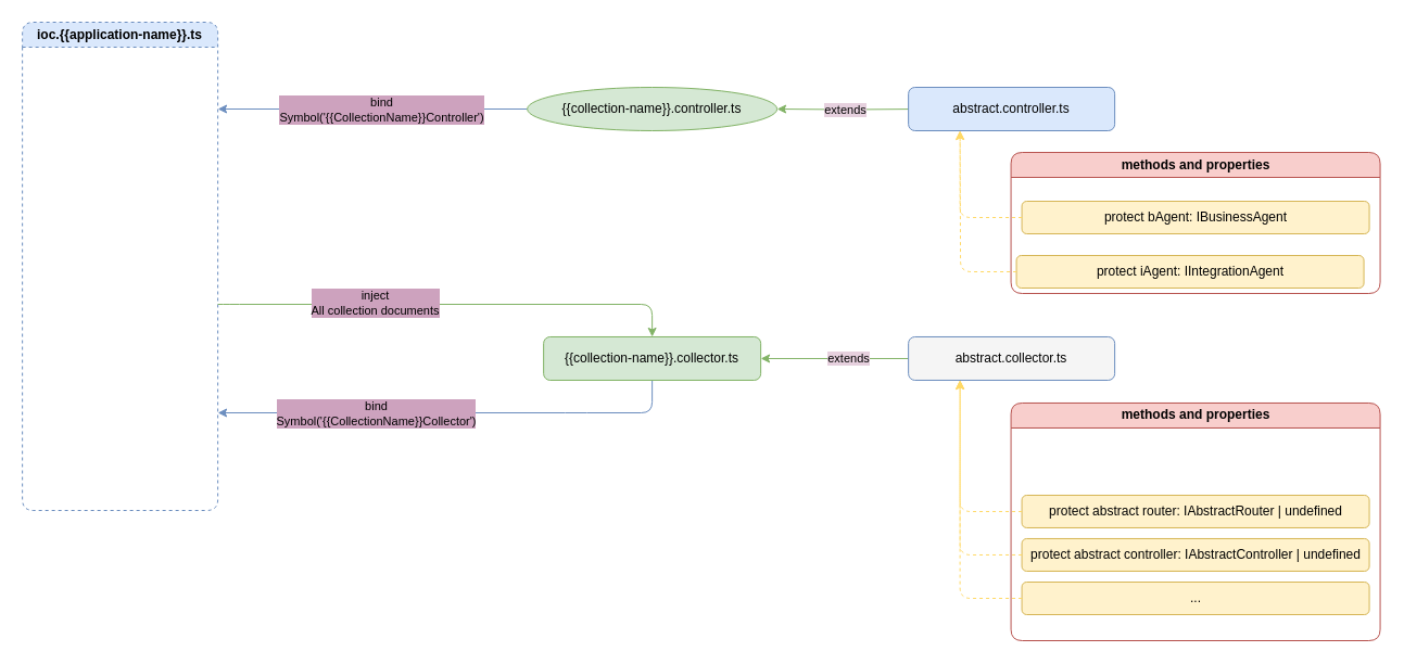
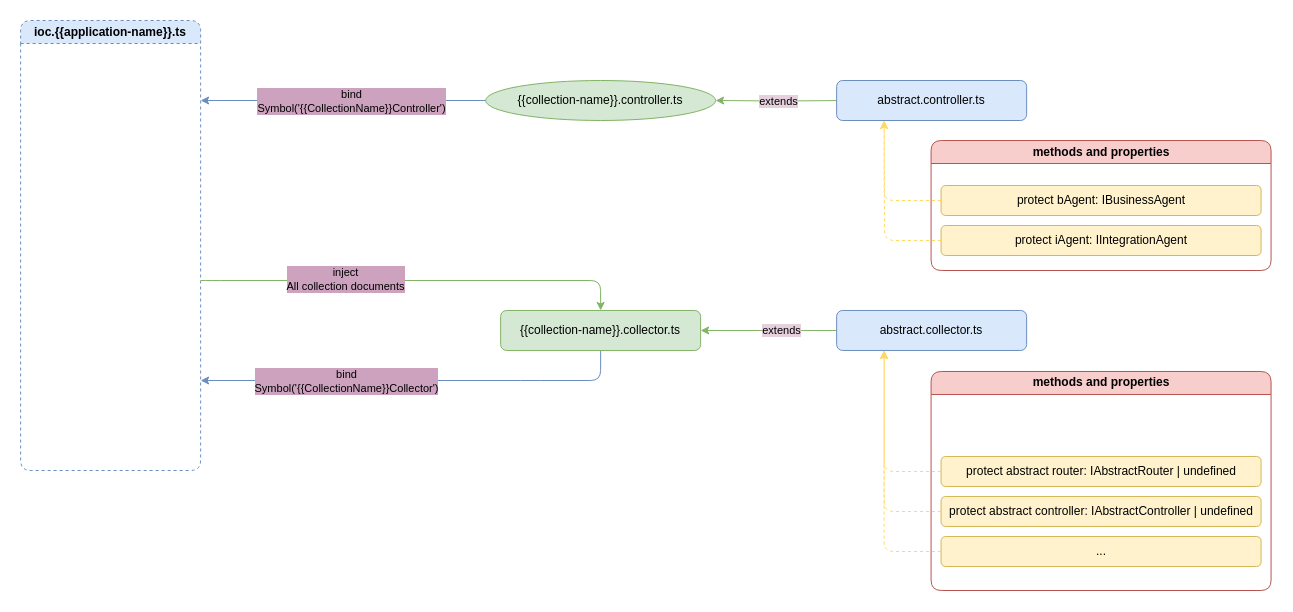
  <mxCell id="0" />
  <mxCell id="1" parent="0" />
  <mxCell id="2" value="ioc.{{application-name}}.ts" style="swimlane;whiteSpace=wrap;html=1;rounded=1;dashed=1;fillColor=#dae8fc;strokeColor=#6c8ebf;" parent="1" vertex="1"><mxGeometry x="20.14" y="20" width="180" height="450" as="geometry" /></mxCell>
  <mxCell id="3" style="edgeStyle=orthogonalEdgeStyle;rounded=0;orthogonalLoop=1;jettySize=auto;html=1;fillColor=#dae8fc;strokeColor=#6c8ebf;" parent="1" source="5" edge="1"><mxGeometry relative="1" as="geometry"><mxPoint x="200.14" y="100" as="targetPoint" /></mxGeometry></mxCell>
  <mxCell id="4" value="bind&lt;br&gt;Symbol('{{CollectionName}}Controller')" style="edgeLabel;html=1;align=center;verticalAlign=middle;resizable=0;points=[];labelBackgroundColor=#CDA2BE;" parent="3" vertex="1" connectable="0"><mxGeometry x="-0.066" relative="1" as="geometry"><mxPoint x="-2" as="offset" /></mxGeometry></mxCell>
  <mxCell id="5" value="{{collection-name}}.controller.ts" style="ellipse;whiteSpace=wrap;html=1;fillColor=#d5e8d4;strokeColor=#82b366;" parent="1" vertex="1"><mxGeometry x="485.14" y="80" width="230" height="40" as="geometry" /></mxCell>
  <mxCell id="6" style="edgeStyle=orthogonalEdgeStyle;rounded=0;orthogonalLoop=1;jettySize=auto;html=1;fillColor=#d5e8d4;strokeColor=#82b366;entryX=1;entryY=0.5;entryDx=0;entryDy=0;" parent="1" target="5" edge="1"><mxGeometry relative="1" as="geometry"><mxPoint x="720.14" y="100" as="targetPoint" /><mxPoint x="846.14" y="100" as="sourcePoint" /></mxGeometry></mxCell>
  <mxCell id="7" value="abstract.controller.ts" style="rounded=1;whiteSpace=wrap;html=1;fillColor=#dae8fc;strokeColor=#6c8ebf;" parent="1" vertex="1"><mxGeometry x="836.14" y="80" width="190" height="40" as="geometry" /></mxCell>
  <mxCell id="8" value="methods and properties" style="swimlane;whiteSpace=wrap;html=1;fillColor=#f8cecc;strokeColor=#b85450;rounded=1;" parent="1" vertex="1"><mxGeometry x="930.57" y="140" width="340" height="130" as="geometry" /></mxCell>
  <mxCell id="9" value="protect bAgent: IBusinessAgent" style="rounded=1;whiteSpace=wrap;html=1;fillColor=#fff2cc;strokeColor=#d6b656;" parent="8" vertex="1"><mxGeometry x="10" y="45" width="320" height="30" as="geometry" /></mxCell>
- <mxCell id="10" value="protect iAgent: IIntegrationAgent" style="rounded=1;whiteSpace=wrap;html=1;fillColor=#fff2cc;strokeColor=#d6b656;" parent="8" vertex="1"><mxGeometry x="5" y="95" width="320" height="30" as="geometry" /></mxCell>
+ <mxCell id="10" value="protect iAgent: IIntegrationAgent" style="rounded=1;whiteSpace=wrap;html=1;fillColor=#fff2cc;strokeColor=#d6b656;" parent="8" vertex="1"><mxGeometry x="10" y="85" width="320" height="30" as="geometry" /></mxCell>
  <mxCell id="11" style="edgeStyle=orthogonalEdgeStyle;rounded=1;sketch=0;jumpStyle=none;orthogonalLoop=1;jettySize=auto;html=1;entryX=0.25;entryY=1;entryDx=0;entryDy=0;shadow=0;dashed=1;strokeWidth=1;exitX=0;exitY=0.5;exitDx=0;exitDy=0;fillColor=#d5e8d4;strokeColor=#FFD966;" parent="1" source="9" target="7" edge="1"><mxGeometry relative="1" as="geometry" /></mxCell>
  <mxCell id="12" style="edgeStyle=orthogonalEdgeStyle;rounded=1;sketch=0;jumpStyle=none;orthogonalLoop=1;jettySize=auto;html=1;entryX=0.25;entryY=1;entryDx=0;entryDy=0;shadow=0;dashed=1;strokeWidth=1;exitX=0;exitY=0.5;exitDx=0;exitDy=0;fillColor=#d5e8d4;strokeColor=#FFD966;" parent="1" source="10" edge="1"><mxGeometry relative="1" as="geometry"><mxPoint x="883.64" y="120" as="targetPoint" /></mxGeometry></mxCell>
  <mxCell id="13" value="methods and properties" style="swimlane;whiteSpace=wrap;html=1;fillColor=#f8cecc;strokeColor=#b85450;rounded=1;" parent="1" vertex="1"><mxGeometry x="930.57" y="370.97" width="340" height="219.03" as="geometry" /></mxCell>
  <mxCell id="14" value="protect abstract router: IAbstractRouter | undefined" style="rounded=1;whiteSpace=wrap;html=1;fillColor=#fff2cc;strokeColor=#d6b656;" parent="13" vertex="1"><mxGeometry x="10" y="85" width="320" height="30" as="geometry" /></mxCell>
  <mxCell id="15" value="protect abstract controller: IAbstractController | undefined" style="rounded=1;whiteSpace=wrap;html=1;fillColor=#fff2cc;strokeColor=#d6b656;" parent="13" vertex="1"><mxGeometry x="10" y="125" width="320" height="30" as="geometry" /></mxCell>
  <mxCell id="16" value="..." style="rounded=1;whiteSpace=wrap;html=1;fillColor=#fff2cc;strokeColor=#d6b656;" parent="13" vertex="1"><mxGeometry x="10" y="165.03" width="320" height="30" as="geometry" /></mxCell>
  <mxCell id="17" style="edgeStyle=orthogonalEdgeStyle;rounded=1;orthogonalLoop=1;jettySize=auto;html=1;entryX=0.5;entryY=0;entryDx=0;entryDy=0;fillColor=#d5e8d4;strokeColor=#82b366;" parent="1" target="21" edge="1"><mxGeometry relative="1" as="geometry"><mxPoint x="200.14" y="280" as="sourcePoint" /><Array as="points"><mxPoint x="210.14" y="279.97" /><mxPoint x="530.14" y="279.97" /></Array></mxGeometry></mxCell>
  <mxCell id="18" value="inject&lt;br&gt;All collection documents" style="edgeLabel;html=1;align=center;verticalAlign=middle;resizable=0;points=[];labelBackgroundColor=#CDA2BE;" parent="17" vertex="1" connectable="0"><mxGeometry x="-0.187" y="2" relative="1" as="geometry"><mxPoint x="-31" as="offset" /></mxGeometry></mxCell>
  <mxCell id="19" style="edgeStyle=orthogonalEdgeStyle;rounded=1;orthogonalLoop=1;jettySize=auto;html=1;exitX=0.5;exitY=1;exitDx=0;exitDy=0;fillColor=#dae8fc;strokeColor=#6c8ebf;" parent="1" source="21" edge="1"><mxGeometry relative="1" as="geometry"><mxPoint x="200.14" y="380" as="targetPoint" /><Array as="points"><mxPoint x="530.14" y="379.97" /><mxPoint x="210.14" y="379.97" /></Array></mxGeometry></mxCell>
  <mxCell id="20" value="bind&lt;br&gt;Symbol('{{CollectionName}}Collector')" style="edgeLabel;html=1;align=center;verticalAlign=middle;resizable=0;points=[];labelBackgroundColor=#CDA2BE;" parent="19" vertex="1" connectable="0"><mxGeometry x="0.337" y="4" relative="1" as="geometry"><mxPoint x="2" y="-4" as="offset" /></mxGeometry></mxCell>
  <mxCell id="21" value="{{collection-name}}.collector.ts" style="rounded=1;whiteSpace=wrap;html=1;fillColor=#d5e8d4;strokeColor=#82b366;" parent="1" vertex="1"><mxGeometry x="500.14" y="309.97" width="200" height="40" as="geometry" /></mxCell>
  <mxCell id="22" style="edgeStyle=orthogonalEdgeStyle;rounded=0;orthogonalLoop=1;jettySize=auto;html=1;fillColor=#d5e8d4;strokeColor=#82b366;entryX=1;entryY=0.5;entryDx=0;entryDy=0;" parent="1" source="24" target="21" edge="1"><mxGeometry relative="1" as="geometry"><mxPoint x="720.14" y="330" as="targetPoint" /></mxGeometry></mxCell>
  <mxCell id="23" value="extends" style="edgeLabel;html=1;align=center;verticalAlign=middle;resizable=0;points=[];labelBackgroundColor=#E6D0DE;" parent="22" vertex="1" connectable="0"><mxGeometry x="-0.176" relative="1" as="geometry"><mxPoint as="offset" /></mxGeometry></mxCell>
- <mxCell id="24" value="abstract.collector.ts" style="rounded=1;whiteSpace=wrap;html=1;fillColor=#f5f5f5;strokeColor=#6c8ebf;" parent="1" vertex="1"><mxGeometry x="836.14" y="309.97" width="190" height="40" as="geometry" /></mxCell>
+ <mxCell id="24" value="abstract.collector.ts" style="rounded=1;whiteSpace=wrap;html=1;fillColor=#dae8fc;strokeColor=#6c8ebf;" parent="1" vertex="1"><mxGeometry x="836.14" y="309.97" width="190" height="40" as="geometry" /></mxCell>
  <mxCell id="25" style="edgeStyle=orthogonalEdgeStyle;rounded=1;orthogonalLoop=1;jettySize=auto;html=1;entryX=0.25;entryY=1;entryDx=0;entryDy=0;exitX=0;exitY=0.5;exitDx=0;exitDy=0;fillColor=#d5e8d4;strokeColor=#FFD966;dashed=1;" parent="1" source="14" target="24" edge="1"><mxGeometry relative="1" as="geometry" /></mxCell>
  <mxCell id="26" style="edgeStyle=orthogonalEdgeStyle;rounded=1;orthogonalLoop=1;jettySize=auto;html=1;entryX=0.25;entryY=1;entryDx=0;entryDy=0;exitX=0;exitY=0.5;exitDx=0;exitDy=0;fillColor=#d5e8d4;strokeColor=#FFD966;dashed=1;" parent="1" source="15" target="24" edge="1"><mxGeometry relative="1" as="geometry" /></mxCell>
  <mxCell id="27" style="edgeStyle=orthogonalEdgeStyle;rounded=1;orthogonalLoop=1;jettySize=auto;html=1;entryX=0.25;entryY=1;entryDx=0;entryDy=0;exitX=0;exitY=0.5;exitDx=0;exitDy=0;fillColor=#d5e8d4;strokeColor=#FFD966;dashed=1;" parent="1" source="16" target="24" edge="1"><mxGeometry relative="1" as="geometry" /></mxCell>
  <mxCell id="28" value="extends" style="edgeLabel;html=1;align=center;verticalAlign=middle;resizable=0;points=[];labelBackgroundColor=#E6D0DE;" parent="1" vertex="1" connectable="0"><mxGeometry x="750.14" y="104" as="geometry"><mxPoint x="27" y="-4" as="offset" /></mxGeometry></mxCell>
